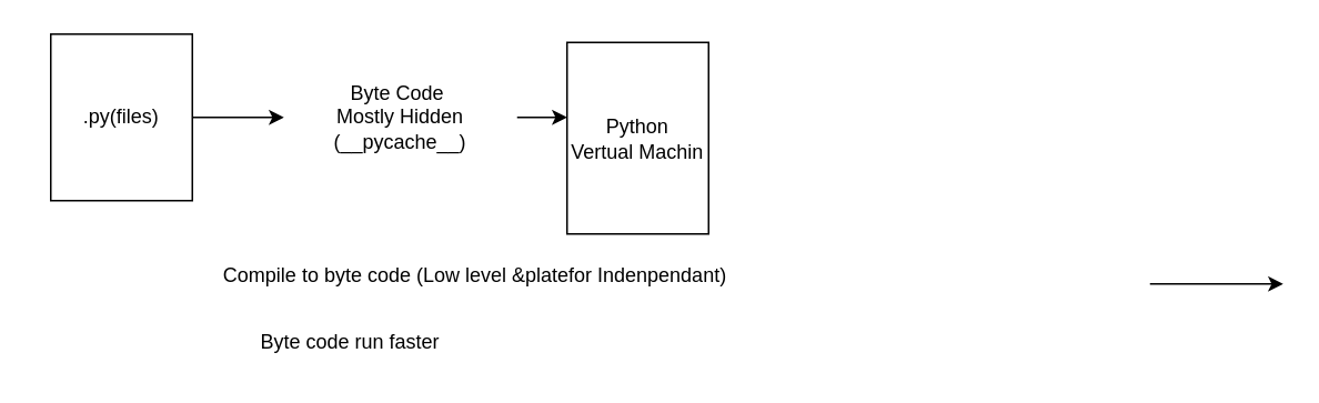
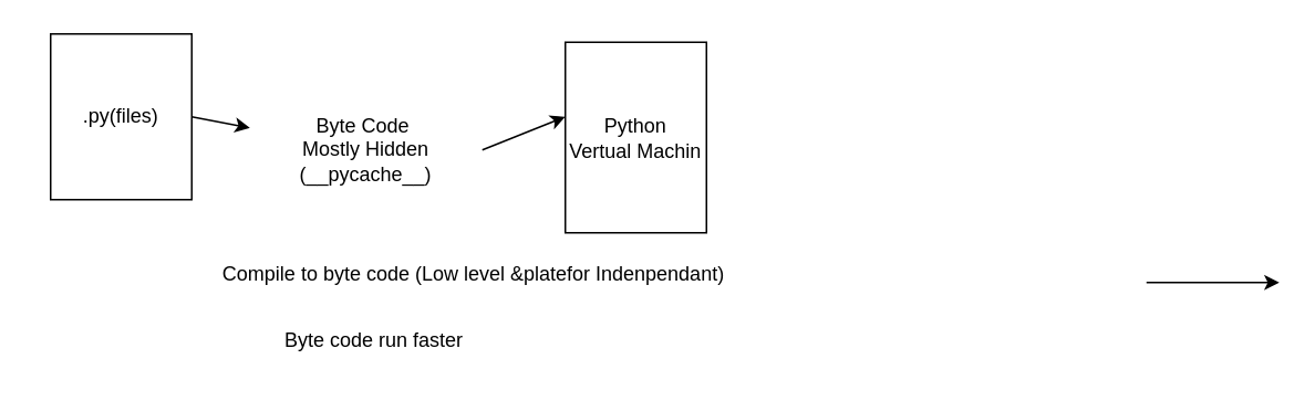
  <mxCell id="0" />
  <mxCell id="1" parent="0" />
  <mxCell id="2" style="edgeStyle=none;html=1;exitX=1;exitY=0.5;exitDx=0;exitDy=0;" edge="1" parent="1" source="3" target="5"><mxGeometry relative="1" as="geometry" /></mxCell>
  <mxCell id="3" value=".py(files)" style="whiteSpace=wrap;html=1;aspect=fixed;" vertex="1" parent="1"><mxGeometry x="30" y="20" width="85" height="100" as="geometry" /></mxCell>
  <mxCell id="4" style="edgeStyle=none;html=1;exitX=1;exitY=0.5;exitDx=0;exitDy=0;entryX=0;entryY=0.391;entryDx=0;entryDy=0;entryPerimeter=0;" edge="1" parent="1" source="5" target="6"><mxGeometry relative="1" as="geometry" /></mxCell>
- <mxCell id="5" value="Byte Code&amp;nbsp;&lt;br&gt;Mostly Hidden&lt;br&gt;(__pycache__)" style="text;strokeColor=none;align=center;fillColor=none;html=1;verticalAlign=middle;whiteSpace=wrap;rounded=0;" vertex="1" parent="1"><mxGeometry x="170" y="30" width="140" height="80" as="geometry" /></mxCell>
+ <mxCell id="5" value="Byte Code&amp;nbsp;&lt;br&gt;Mostly Hidden&lt;br&gt;(__pycache__)" style="text;strokeColor=none;align=center;fillColor=none;html=1;verticalAlign=middle;whiteSpace=wrap;rounded=0;" vertex="1" parent="1"><mxGeometry x="150" y="50" width="140" height="80" as="geometry" /></mxCell>
  <mxCell id="6" value="Python&lt;br&gt;Vertual Machin" style="whiteSpace=wrap;html=1;aspect=fixed;" vertex="1" parent="1"><mxGeometry x="340" y="25" width="85" height="115" as="geometry" /></mxCell>
  <mxCell id="7" value="Compile to byte code (Low level &amp;amp;platefor Indenpendant)" style="text;strokeColor=none;align=center;fillColor=none;html=1;verticalAlign=middle;whiteSpace=wrap;rounded=0;" vertex="1" parent="1"><mxGeometry y="150" width="530" height="30" as="geometry" x="20" /></mxCell>
  <mxCell id="8" value="" style="edgeStyle=none;orthogonalLoop=1;jettySize=auto;html=1;" edge="1" parent="1"><mxGeometry width="80" relative="1" as="geometry"><mxPoint x="690" y="170" as="sourcePoint" /><mxPoint x="770" y="170" as="targetPoint" /><Array as="points" /></mxGeometry></mxCell>
- <mxCell id="9" value="Byte code run faster" style="text;strokeColor=none;align=center;fillColor=none;html=1;verticalAlign=middle;whiteSpace=wrap;rounded=0;" vertex="1" parent="1"><mxGeometry x="90" y="190" width="240" height="30" as="geometry" /></mxCell>
+ <mxCell id="9" value="Byte code run faster" style="text;strokeColor=none;align=center;fillColor=none;html=1;verticalAlign=middle;whiteSpace=wrap;rounded=0;" vertex="1" parent="1"><mxGeometry x="105" y="190" width="240" height="30" as="geometry" /></mxCell>
